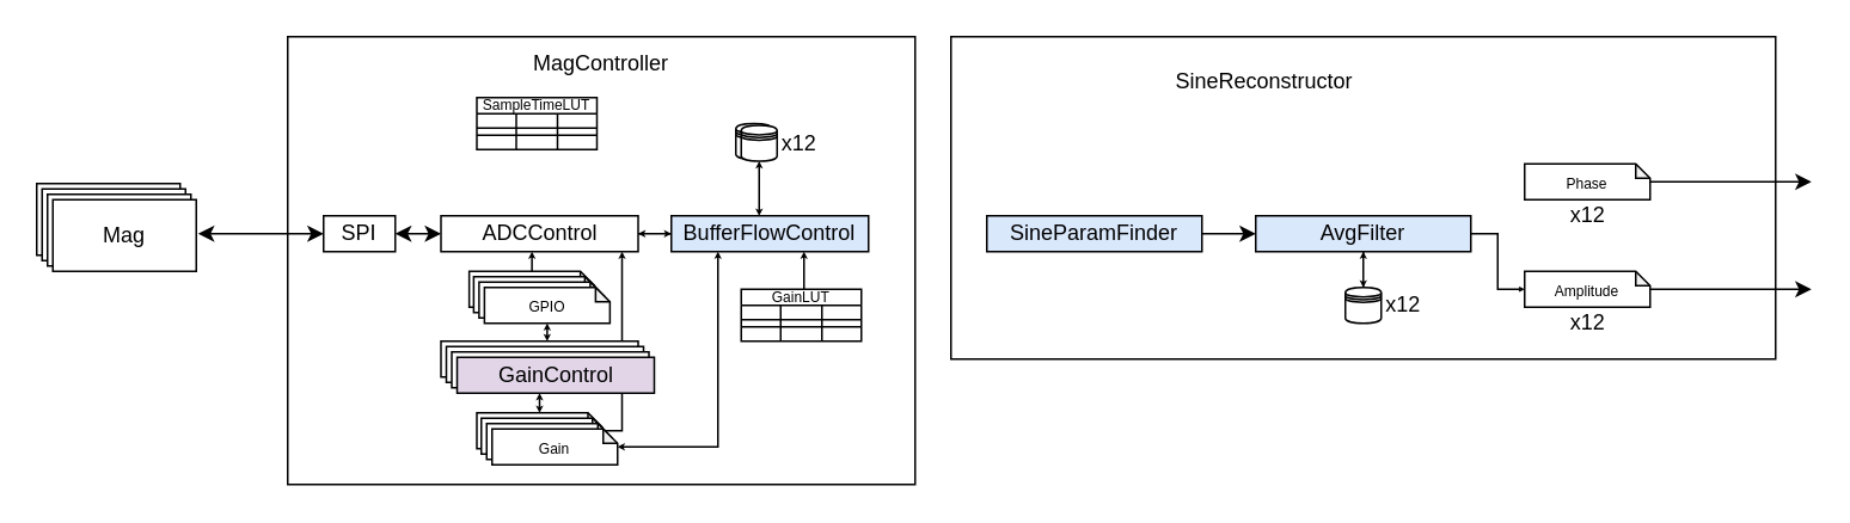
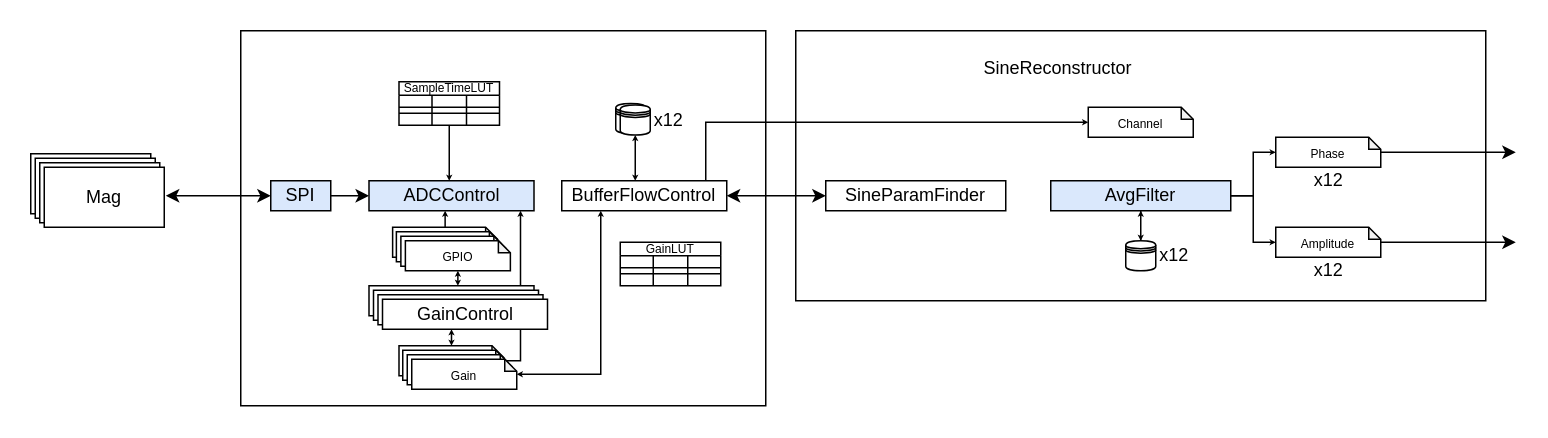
  <mxCell id="0" />
  <mxCell id="1" parent="0" />
  <mxCell id="2" value="" style="rounded=0;whiteSpace=wrap;html=1;fontSize=12;" parent="1" vertex="1"><mxGeometry x="530" y="20" width="460" height="180" as="geometry" /></mxCell>
  <mxCell id="3" value="&lt;div&gt;Mag&lt;/div&gt;" style="rounded=0;whiteSpace=wrap;html=1;" parent="1" vertex="1"><mxGeometry x="20" y="102" width="80" height="40" as="geometry" /></mxCell>
  <mxCell id="4" value="&lt;div&gt;Mag&lt;/div&gt;" style="rounded=0;whiteSpace=wrap;html=1;" parent="1" vertex="1"><mxGeometry x="23" y="105" width="80" height="40" as="geometry" /></mxCell>
  <mxCell id="5" value="&lt;div&gt;Mag&lt;/div&gt;" style="rounded=0;whiteSpace=wrap;html=1;" parent="1" vertex="1"><mxGeometry x="26" y="108" width="80" height="40" as="geometry" /></mxCell>
  <mxCell id="6" value="&lt;div&gt;Mag&lt;/div&gt;" style="rounded=0;whiteSpace=wrap;html=1;" parent="1" vertex="1"><mxGeometry x="29" y="111" width="80" height="40" as="geometry" /></mxCell>
  <mxCell id="7" value="" style="rounded=0;whiteSpace=wrap;html=1;" parent="1" vertex="1"><mxGeometry x="160" y="20" width="350" height="250" as="geometry" /></mxCell>
- <mxCell id="8" value="MagController" style="text;html=1;strokeColor=none;fillColor=none;align=center;verticalAlign=middle;whiteSpace=wrap;rounded=0;" parent="1" vertex="1"><mxGeometry x="295" y="20" width="80" height="30" as="geometry" /></mxCell>
  <mxCell id="9" style="edgeStyle=orthogonalEdgeStyle;rounded=0;orthogonalLoop=1;jettySize=auto;html=1;fontSize=8;startArrow=classic;startFill=1;entryX=0.5;entryY=1;entryDx=0;entryDy=0;entryPerimeter=0;endSize=1;startSize=1;" parent="1" source="76" target="18" edge="1"><mxGeometry relative="1" as="geometry"><Array as="points"><mxPoint x="305" y="190" /><mxPoint x="305" y="190" /></Array></mxGeometry></mxCell>
- <mxCell id="10" style="edgeStyle=orthogonalEdgeStyle;rounded=0;orthogonalLoop=1;jettySize=auto;html=1;startArrow=classic;startFill=1;" parent="1" source="13" target="80" edge="1"><mxGeometry relative="1" as="geometry" /></mxCell>
- <mxCell id="11" style="edgeStyle=orthogonalEdgeStyle;rounded=0;orthogonalLoop=1;jettySize=auto;html=1;fontSize=8;startArrow=classic;startFill=1;startSize=1;endSize=1;" parent="1" source="13" target="32" edge="1"><mxGeometry relative="1" as="geometry" /></mxCell>
- <mxCell id="13" value="ADCControl" style="rounded=0;whiteSpace=wrap;html=1;" parent="1" vertex="1"><mxGeometry x="245.5" y="120" width="110" height="20" as="geometry" /></mxCell>
+ <mxCell id="10" style="edgeStyle=orthogonalEdgeStyle;rounded=0;orthogonalLoop=1;jettySize=auto;html=1;startArrow=classic;startFill=1;endArrow=none;" parent="1" source="13" target="80" edge="1"><mxGeometry relative="1" as="geometry" /></mxCell>
+ <mxCell id="12" style="edgeStyle=orthogonalEdgeStyle;rounded=0;orthogonalLoop=1;jettySize=auto;html=1;fontSize=8;startArrow=classic;startFill=1;endArrow=none;endFill=0;startSize=1;endSize=1;" parent="1" source="13" target="46" edge="1"><mxGeometry relative="1" as="geometry"><Array as="points"><mxPoint x="299" y="110" /><mxPoint x="299" y="110" /></Array></mxGeometry></mxCell>
+ <mxCell id="13" value="ADCControl" style="rounded=0;whiteSpace=wrap;html=1;fillColor=#dae8fc;" parent="1" vertex="1"><mxGeometry x="245.5" y="120" width="110" height="20" as="geometry" /></mxCell>
  <mxCell id="14" style="edgeStyle=orthogonalEdgeStyle;rounded=0;orthogonalLoop=1;jettySize=auto;html=1;fontSize=8;startArrow=none;startFill=0;endSize=1;" parent="1" source="15" target="13" edge="1"><mxGeometry relative="1" as="geometry"><Array as="points"><mxPoint x="301" y="140" /><mxPoint x="301" y="140" /></Array></mxGeometry></mxCell>
  <mxCell id="15" value="&lt;font style=&quot;font-size: 8px&quot;&gt;Mag_GPIO&lt;/font&gt;" style="shape=note;whiteSpace=wrap;html=1;backgroundOutline=1;darkOpacity=0.05;size=8;" parent="1" vertex="1"><mxGeometry x="261.25" y="151" width="70" height="20" as="geometry" /></mxCell>
  <mxCell id="16" value="&lt;font style=&quot;font-size: 8px&quot;&gt;Mag_GPIO&lt;/font&gt;" style="shape=note;whiteSpace=wrap;html=1;backgroundOutline=1;darkOpacity=0.05;size=8;" parent="1" vertex="1"><mxGeometry x="263.75" y="154" width="70" height="20" as="geometry" /></mxCell>
  <mxCell id="17" value="&lt;font style=&quot;font-size: 8px&quot;&gt;Mag_GPIO&lt;/font&gt;" style="shape=note;whiteSpace=wrap;html=1;backgroundOutline=1;darkOpacity=0.05;size=8;" parent="1" vertex="1"><mxGeometry x="266.75" y="157" width="70" height="20" as="geometry" /></mxCell>
  <mxCell id="18" value="&lt;font style=&quot;font-size: 8px&quot;&gt;GPIO&lt;/font&gt;" style="shape=note;whiteSpace=wrap;html=1;backgroundOutline=1;darkOpacity=0.05;size=8;" parent="1" vertex="1"><mxGeometry x="269.75" y="160" width="70" height="20" as="geometry" /></mxCell>
  <mxCell id="19" style="edgeStyle=orthogonalEdgeStyle;rounded=0;orthogonalLoop=1;jettySize=auto;html=1;fontSize=8;startArrow=classic;startFill=1;endSize=1;startSize=1;" parent="1" source="21" target="79" edge="1"><mxGeometry relative="1" as="geometry"><Array as="points"><mxPoint x="301" y="230" /><mxPoint x="301" y="230" /></Array></mxGeometry></mxCell>
  <mxCell id="20" style="edgeStyle=orthogonalEdgeStyle;rounded=0;orthogonalLoop=1;jettySize=auto;html=1;endSize=1;" edge="1" parent="1"><mxGeometry relative="1" as="geometry"><mxPoint x="332" y="240" as="sourcePoint" /><mxPoint x="346.5" y="140" as="targetPoint" /><Array as="points"><mxPoint x="346.5" y="240" /></Array></mxGeometry></mxCell>
  <mxCell id="21" value="Gain" style="shape=note;whiteSpace=wrap;html=1;backgroundOutline=1;darkOpacity=0.05;size=8;" parent="1" vertex="1"><mxGeometry x="265.5" y="230" width="70" height="20" as="geometry" /></mxCell>
  <mxCell id="22" value="Gain" style="shape=note;whiteSpace=wrap;html=1;backgroundOutline=1;darkOpacity=0.05;size=8;" parent="1" vertex="1"><mxGeometry x="268" y="233" width="70" height="20" as="geometry" /></mxCell>
  <mxCell id="23" value="Gain" style="shape=note;whiteSpace=wrap;html=1;backgroundOutline=1;darkOpacity=0.05;size=8;" parent="1" vertex="1"><mxGeometry x="271" y="236" width="70" height="20" as="geometry" /></mxCell>
  <mxCell id="24" value="&lt;font style=&quot;font-size: 8px&quot;&gt;Gain&lt;/font&gt;" style="shape=note;whiteSpace=wrap;html=1;backgroundOutline=1;darkOpacity=0.05;size=8;" parent="1" vertex="1"><mxGeometry x="274" y="239" width="70" height="20" as="geometry" /></mxCell>
  <mxCell id="25" value="" style="shape=datastore;whiteSpace=wrap;html=1;fontSize=8;" parent="1" vertex="1"><mxGeometry x="410" y="68.5" width="20" height="20" as="geometry" /></mxCell>
  <mxCell id="26" value="" style="shape=datastore;whiteSpace=wrap;html=1;fontSize=8;" parent="1" vertex="1"><mxGeometry x="413" y="69.5" width="20" height="20" as="geometry" /></mxCell>
  <mxCell id="27" style="edgeStyle=orthogonalEdgeStyle;rounded=0;orthogonalLoop=1;jettySize=auto;html=1;fontSize=8;startArrow=classic;startFill=1;startSize=1;endSize=1;" parent="1" source="32" target="26" edge="1"><mxGeometry relative="1" as="geometry"><mxPoint x="423" y="108.5" as="targetPoint" /><Array as="points"><mxPoint x="423" y="110" /><mxPoint x="423" y="110" /></Array></mxGeometry></mxCell>
  <mxCell id="28" style="edgeStyle=orthogonalEdgeStyle;rounded=0;orthogonalLoop=1;jettySize=auto;html=1;fontSize=8;startArrow=classic;startFill=1;startSize=1;endSize=1;" parent="1" source="32" target="24" edge="1"><mxGeometry relative="1" as="geometry"><Array as="points"><mxPoint x="400" y="249" /></Array></mxGeometry></mxCell>
- <mxCell id="29" style="edgeStyle=orthogonalEdgeStyle;rounded=0;orthogonalLoop=1;jettySize=auto;html=1;fontSize=8;startArrow=classic;startFill=1;startSize=1;endSize=1;endArrow=none;endFill=0;" parent="1" source="32" target="33" edge="1"><mxGeometry relative="1" as="geometry"><mxPoint x="445.3" y="161.832" as="targetPoint" /><Array as="points"><mxPoint x="448" y="150" /><mxPoint x="448" y="150" /></Array></mxGeometry></mxCell>
- <mxCell id="32" value="BufferFlowControl" style="rounded=0;whiteSpace=wrap;html=1;fillColor=#dae8fc;" parent="1" vertex="1"><mxGeometry x="374" y="120" width="110" height="20" as="geometry" /></mxCell>
+ <mxCell id="30" style="edgeStyle=orthogonalEdgeStyle;rounded=0;orthogonalLoop=1;jettySize=auto;html=1;fontSize=8;startArrow=classic;startFill=1;endArrow=classic;endFill=1;startSize=6;endSize=6;" parent="1" source="32" target="60" edge="1"><mxGeometry relative="1" as="geometry" /></mxCell>
+ <mxCell id="31" style="edgeStyle=orthogonalEdgeStyle;rounded=0;orthogonalLoop=1;jettySize=auto;html=1;fontSize=12;startArrow=none;startFill=0;endArrow=classic;endFill=1;startSize=5;endSize=1;" parent="1" source="32" target="62" edge="1"><mxGeometry relative="1" as="geometry"><Array as="points"><mxPoint x="470" y="81" /></Array></mxGeometry></mxCell>
+ <mxCell id="32" value="BufferFlowControl" style="rounded=0;whiteSpace=wrap;html=1;" parent="1" vertex="1"><mxGeometry x="374" y="120" width="110" height="20" as="geometry" /></mxCell>
  <mxCell id="33" value="GainLUT" style="shape=table;startSize=9;container=1;collapsible=0;childLayout=tableLayout;fontStyle=0;align=center;fontSize=8;" parent="1" vertex="1"><mxGeometry x="413" y="161" width="67" height="29" as="geometry" /></mxCell>
  <mxCell id="34" value="" style="shape=tableRow;horizontal=0;startSize=0;swimlaneHead=0;swimlaneBody=0;top=0;left=0;bottom=0;right=0;collapsible=0;dropTarget=0;fillColor=none;points=[[0,0.5],[1,0.5]];portConstraint=eastwest;fontSize=8;" parent="33" vertex="1"><mxGeometry y="9" width="67" height="8" as="geometry" /></mxCell>
  <mxCell id="35" value="" style="shape=partialRectangle;html=1;whiteSpace=wrap;connectable=0;fillColor=none;top=0;left=0;bottom=0;right=0;overflow=hidden;fontSize=8;" parent="34" vertex="1"><mxGeometry width="22" height="8" as="geometry"><mxRectangle width="22" height="8" as="alternateBounds" /></mxGeometry></mxCell>
  <mxCell id="36" value="" style="shape=partialRectangle;html=1;whiteSpace=wrap;connectable=0;fillColor=none;top=0;left=0;bottom=0;right=0;overflow=hidden;fontSize=8;" parent="34" vertex="1"><mxGeometry x="22" width="23" height="8" as="geometry"><mxRectangle width="23" height="8" as="alternateBounds" /></mxGeometry></mxCell>
  <mxCell id="37" value="" style="shape=partialRectangle;html=1;whiteSpace=wrap;connectable=0;fillColor=none;top=0;left=0;bottom=0;right=0;overflow=hidden;fontSize=8;" parent="34" vertex="1"><mxGeometry x="45" width="22" height="8" as="geometry"><mxRectangle width="22" height="8" as="alternateBounds" /></mxGeometry></mxCell>
  <mxCell id="38" value="" style="shape=tableRow;horizontal=0;startSize=0;swimlaneHead=0;swimlaneBody=0;top=0;left=0;bottom=0;right=0;collapsible=0;dropTarget=0;fillColor=none;points=[[0,0.5],[1,0.5]];portConstraint=eastwest;fontSize=8;" parent="33" vertex="1"><mxGeometry y="17" width="67" height="4" as="geometry" /></mxCell>
  <mxCell id="39" value="" style="shape=partialRectangle;html=1;whiteSpace=wrap;connectable=0;fillColor=none;top=0;left=0;bottom=0;right=0;overflow=hidden;fontSize=8;" parent="38" vertex="1"><mxGeometry width="22" height="4" as="geometry"><mxRectangle width="22" height="4" as="alternateBounds" /></mxGeometry></mxCell>
  <mxCell id="40" value="" style="shape=partialRectangle;html=1;whiteSpace=wrap;connectable=0;fillColor=none;top=0;left=0;bottom=0;right=0;overflow=hidden;fontSize=8;" parent="38" vertex="1"><mxGeometry x="22" width="23" height="4" as="geometry"><mxRectangle width="23" height="4" as="alternateBounds" /></mxGeometry></mxCell>
  <mxCell id="41" value="" style="shape=partialRectangle;html=1;whiteSpace=wrap;connectable=0;fillColor=none;top=0;left=0;bottom=0;right=0;overflow=hidden;fontSize=8;" parent="38" vertex="1"><mxGeometry x="45" width="22" height="4" as="geometry"><mxRectangle width="22" height="4" as="alternateBounds" /></mxGeometry></mxCell>
  <mxCell id="42" value="" style="shape=tableRow;horizontal=0;startSize=0;swimlaneHead=0;swimlaneBody=0;top=0;left=0;bottom=0;right=0;collapsible=0;dropTarget=0;fillColor=none;points=[[0,0.5],[1,0.5]];portConstraint=eastwest;fontSize=8;" parent="33" vertex="1"><mxGeometry y="21" width="67" height="8" as="geometry" /></mxCell>
  <mxCell id="43" value="" style="shape=partialRectangle;html=1;whiteSpace=wrap;connectable=0;fillColor=none;top=0;left=0;bottom=0;right=0;overflow=hidden;fontSize=8;" parent="42" vertex="1"><mxGeometry width="22" height="8" as="geometry"><mxRectangle width="22" height="8" as="alternateBounds" /></mxGeometry></mxCell>
  <mxCell id="44" value="" style="shape=partialRectangle;html=1;whiteSpace=wrap;connectable=0;fillColor=none;top=0;left=0;bottom=0;right=0;overflow=hidden;fontSize=8;" parent="42" vertex="1"><mxGeometry x="22" width="23" height="8" as="geometry"><mxRectangle width="23" height="8" as="alternateBounds" /></mxGeometry></mxCell>
  <mxCell id="45" value="" style="shape=partialRectangle;html=1;whiteSpace=wrap;connectable=0;fillColor=none;top=0;left=0;bottom=0;right=0;overflow=hidden;fontSize=8;" parent="42" vertex="1"><mxGeometry x="45" width="22" height="8" as="geometry"><mxRectangle width="22" height="8" as="alternateBounds" /></mxGeometry></mxCell>
  <mxCell id="46" value="SampleTimeLUT" style="shape=table;startSize=9;container=1;collapsible=0;childLayout=tableLayout;fontStyle=0;align=center;fontSize=8;" parent="1" vertex="1"><mxGeometry x="265.5" y="54" width="67" height="29" as="geometry" /></mxCell>
  <mxCell id="47" value="" style="shape=tableRow;horizontal=0;startSize=0;swimlaneHead=0;swimlaneBody=0;top=0;left=0;bottom=0;right=0;collapsible=0;dropTarget=0;fillColor=none;points=[[0,0.5],[1,0.5]];portConstraint=eastwest;fontSize=8;" parent="46" vertex="1"><mxGeometry y="9" width="67" height="8" as="geometry" /></mxCell>
  <mxCell id="48" value="" style="shape=partialRectangle;html=1;whiteSpace=wrap;connectable=0;fillColor=none;top=0;left=0;bottom=0;right=0;overflow=hidden;fontSize=8;" parent="47" vertex="1"><mxGeometry width="22" height="8" as="geometry"><mxRectangle width="22" height="8" as="alternateBounds" /></mxGeometry></mxCell>
  <mxCell id="49" value="" style="shape=partialRectangle;html=1;whiteSpace=wrap;connectable=0;fillColor=none;top=0;left=0;bottom=0;right=0;overflow=hidden;fontSize=8;" parent="47" vertex="1"><mxGeometry x="22" width="23" height="8" as="geometry"><mxRectangle width="23" height="8" as="alternateBounds" /></mxGeometry></mxCell>
  <mxCell id="50" value="" style="shape=partialRectangle;html=1;whiteSpace=wrap;connectable=0;fillColor=none;top=0;left=0;bottom=0;right=0;overflow=hidden;fontSize=8;" parent="47" vertex="1"><mxGeometry x="45" width="22" height="8" as="geometry"><mxRectangle width="22" height="8" as="alternateBounds" /></mxGeometry></mxCell>
  <mxCell id="51" value="" style="shape=tableRow;horizontal=0;startSize=0;swimlaneHead=0;swimlaneBody=0;top=0;left=0;bottom=0;right=0;collapsible=0;dropTarget=0;fillColor=none;points=[[0,0.5],[1,0.5]];portConstraint=eastwest;fontSize=8;" parent="46" vertex="1"><mxGeometry y="17" width="67" height="4" as="geometry" /></mxCell>
  <mxCell id="52" value="" style="shape=partialRectangle;html=1;whiteSpace=wrap;connectable=0;fillColor=none;top=0;left=0;bottom=0;right=0;overflow=hidden;fontSize=8;" parent="51" vertex="1"><mxGeometry width="22" height="4" as="geometry"><mxRectangle width="22" height="4" as="alternateBounds" /></mxGeometry></mxCell>
  <mxCell id="53" value="" style="shape=partialRectangle;html=1;whiteSpace=wrap;connectable=0;fillColor=none;top=0;left=0;bottom=0;right=0;overflow=hidden;fontSize=8;" parent="51" vertex="1"><mxGeometry x="22" width="23" height="4" as="geometry"><mxRectangle width="23" height="4" as="alternateBounds" /></mxGeometry></mxCell>
  <mxCell id="54" value="" style="shape=partialRectangle;html=1;whiteSpace=wrap;connectable=0;fillColor=none;top=0;left=0;bottom=0;right=0;overflow=hidden;fontSize=8;" parent="51" vertex="1"><mxGeometry x="45" width="22" height="4" as="geometry"><mxRectangle width="22" height="4" as="alternateBounds" /></mxGeometry></mxCell>
  <mxCell id="55" value="" style="shape=tableRow;horizontal=0;startSize=0;swimlaneHead=0;swimlaneBody=0;top=0;left=0;bottom=0;right=0;collapsible=0;dropTarget=0;fillColor=none;points=[[0,0.5],[1,0.5]];portConstraint=eastwest;fontSize=8;" parent="46" vertex="1"><mxGeometry y="21" width="67" height="8" as="geometry" /></mxCell>
  <mxCell id="56" value="" style="shape=partialRectangle;html=1;whiteSpace=wrap;connectable=0;fillColor=none;top=0;left=0;bottom=0;right=0;overflow=hidden;fontSize=8;" parent="55" vertex="1"><mxGeometry width="22" height="8" as="geometry"><mxRectangle width="22" height="8" as="alternateBounds" /></mxGeometry></mxCell>
  <mxCell id="57" value="" style="shape=partialRectangle;html=1;whiteSpace=wrap;connectable=0;fillColor=none;top=0;left=0;bottom=0;right=0;overflow=hidden;fontSize=8;" parent="55" vertex="1"><mxGeometry x="22" width="23" height="8" as="geometry"><mxRectangle width="23" height="8" as="alternateBounds" /></mxGeometry></mxCell>
  <mxCell id="58" value="" style="shape=partialRectangle;html=1;whiteSpace=wrap;connectable=0;fillColor=none;top=0;left=0;bottom=0;right=0;overflow=hidden;fontSize=8;" parent="55" vertex="1"><mxGeometry x="45" width="22" height="8" as="geometry"><mxRectangle width="22" height="8" as="alternateBounds" /></mxGeometry></mxCell>
- <mxCell id="59" style="edgeStyle=orthogonalEdgeStyle;rounded=0;orthogonalLoop=1;jettySize=auto;html=1;fontSize=12;startArrow=none;startFill=0;endArrow=classic;endFill=1;startSize=6;endSize=6;" parent="1" source="60" target="67" edge="1"><mxGeometry relative="1" as="geometry" /></mxCell>
- <mxCell id="60" value="&lt;font style=&quot;font-size: 12px&quot;&gt;SineParamFinder&lt;/font&gt;" style="rounded=0;whiteSpace=wrap;html=1;fontSize=8;fillColor=#dae8fc;" parent="1" vertex="1"><mxGeometry x="550" y="120" width="120" height="20" as="geometry" /></mxCell>
+ <mxCell id="60" value="&lt;font style=&quot;font-size: 12px&quot;&gt;SineParamFinder&lt;/font&gt;" style="rounded=0;whiteSpace=wrap;html=1;fontSize=8;" parent="1" vertex="1"><mxGeometry x="550" y="120" width="120" height="20" as="geometry" /></mxCell>
  <mxCell id="61" value="SineReconstructor" style="text;html=1;strokeColor=none;fillColor=none;align=center;verticalAlign=middle;whiteSpace=wrap;rounded=0;fontSize=12;" parent="1" vertex="1"><mxGeometry x="650" y="30" width="110" height="30" as="geometry" /></mxCell>
+ <mxCell id="62" value="&lt;font style=&quot;font-size: 8px&quot;&gt;Channel&lt;/font&gt;" style="shape=note;whiteSpace=wrap;html=1;backgroundOutline=1;darkOpacity=0.05;size=8;" parent="1" vertex="1"><mxGeometry x="725" y="71" width="70" height="20" as="geometry" /></mxCell>
  <mxCell id="63" value="x12" style="text;html=1;align=center;verticalAlign=middle;resizable=0;points=[];autosize=1;strokeColor=none;fillColor=none;fontSize=12;" parent="1" vertex="1"><mxGeometry x="430" y="69.5" width="30" height="20" as="geometry" /></mxCell>
  <mxCell id="64" style="edgeStyle=orthogonalEdgeStyle;rounded=0;orthogonalLoop=1;jettySize=auto;html=1;entryX=0.5;entryY=0;entryDx=0;entryDy=0;fontSize=12;startArrow=classic;startFill=1;endArrow=classic;endFill=1;startSize=1;endSize=1;" parent="1" source="67" target="68" edge="1"><mxGeometry relative="1" as="geometry" /></mxCell>
- <mxCell id="66" style="edgeStyle=orthogonalEdgeStyle;rounded=0;orthogonalLoop=1;jettySize=auto;html=1;fontSize=8;startArrow=none;startFill=0;endArrow=open;endFill=1;startSize=1;endSize=1;" parent="1" source="67" target="73" edge="1"><mxGeometry relative="1" as="geometry"><Array as="points"><mxPoint x="835" y="130" /><mxPoint x="835" y="161" /></Array></mxGeometry></mxCell>
+ <mxCell id="65" style="edgeStyle=orthogonalEdgeStyle;rounded=0;orthogonalLoop=1;jettySize=auto;html=1;fontSize=8;startArrow=none;startFill=0;endArrow=classic;endFill=1;startSize=1;endSize=1;" parent="1" source="67" target="71" edge="1"><mxGeometry relative="1" as="geometry"><Array as="points"><mxPoint x="835" y="130" /><mxPoint x="835" y="101" /></Array></mxGeometry></mxCell>
+ <mxCell id="66" style="edgeStyle=orthogonalEdgeStyle;rounded=0;orthogonalLoop=1;jettySize=auto;html=1;fontSize=8;startArrow=none;startFill=0;endArrow=classic;endFill=1;startSize=1;endSize=1;" parent="1" source="67" target="73" edge="1"><mxGeometry relative="1" as="geometry"><Array as="points"><mxPoint x="835" y="130" /><mxPoint x="835" y="161" /></Array></mxGeometry></mxCell>
  <mxCell id="67" value="&lt;font style=&quot;font-size: 12px&quot;&gt;AvgFilter&lt;/font&gt;" style="rounded=0;whiteSpace=wrap;html=1;fontSize=8;fillColor=#dae8fc;" parent="1" vertex="1"><mxGeometry x="700" y="120" width="120" height="20" as="geometry" /></mxCell>
  <mxCell id="68" value="" style="shape=datastore;whiteSpace=wrap;html=1;fontSize=8;" parent="1" vertex="1"><mxGeometry x="750" y="160" width="20" height="20" as="geometry" /></mxCell>
  <mxCell id="69" value="x12" style="text;html=1;align=center;verticalAlign=middle;resizable=0;points=[];autosize=1;strokeColor=none;fillColor=none;fontSize=12;" parent="1" vertex="1"><mxGeometry x="767" y="160" width="30" height="20" as="geometry" /></mxCell>
  <mxCell id="70" style="edgeStyle=orthogonalEdgeStyle;rounded=0;orthogonalLoop=1;jettySize=auto;html=1;fontSize=8;startArrow=none;startFill=0;endArrow=classic;endFill=1;startSize=1;endSize=6;" parent="1" source="71" edge="1"><mxGeometry relative="1" as="geometry"><mxPoint x="1010" y="101" as="targetPoint" /></mxGeometry></mxCell>
  <mxCell id="71" value="&lt;font style=&quot;font-size: 8px&quot;&gt;Phase&lt;/font&gt;" style="shape=note;whiteSpace=wrap;html=1;backgroundOutline=1;darkOpacity=0.05;size=8;" parent="1" vertex="1"><mxGeometry x="850" y="91" width="70" height="20" as="geometry" /></mxCell>
  <mxCell id="72" style="edgeStyle=orthogonalEdgeStyle;rounded=0;orthogonalLoop=1;jettySize=auto;html=1;fontSize=8;startArrow=none;startFill=0;endArrow=classic;endFill=1;startSize=1;endSize=6;" parent="1" source="73" edge="1"><mxGeometry relative="1" as="geometry"><mxPoint x="1010" y="161" as="targetPoint" /></mxGeometry></mxCell>
  <mxCell id="73" value="&lt;font style=&quot;font-size: 8px&quot;&gt;Amplitude&lt;/font&gt;" style="shape=note;whiteSpace=wrap;html=1;backgroundOutline=1;darkOpacity=0.05;size=8;" parent="1" vertex="1"><mxGeometry x="850" y="151" width="70" height="20" as="geometry" /></mxCell>
  <mxCell id="74" value="x12" style="text;html=1;align=center;verticalAlign=middle;resizable=0;points=[];autosize=1;strokeColor=none;fillColor=none;fontSize=12;" parent="1" vertex="1"><mxGeometry x="870" y="110" width="30" height="20" as="geometry" /></mxCell>
  <mxCell id="75" value="x12" style="text;html=1;align=center;verticalAlign=middle;resizable=0;points=[];autosize=1;strokeColor=none;fillColor=none;fontSize=12;" parent="1" vertex="1"><mxGeometry x="870" y="170" width="30" height="20" as="geometry" /></mxCell>
  <mxCell id="76" value="GainChange_FSM" style="rounded=0;whiteSpace=wrap;html=1;" parent="1" vertex="1"><mxGeometry x="245.5" y="190" width="110" height="20" as="geometry" /></mxCell>
  <mxCell id="77" value="GainChange_FSM" style="rounded=0;whiteSpace=wrap;html=1;" parent="1" vertex="1"><mxGeometry x="248.5" y="193" width="110" height="20" as="geometry" /></mxCell>
  <mxCell id="78" value="GainChange_FSM" style="rounded=0;whiteSpace=wrap;html=1;" parent="1" vertex="1"><mxGeometry x="251.5" y="196" width="110" height="20" as="geometry" /></mxCell>
- <mxCell id="79" value="GainControl" style="rounded=0;whiteSpace=wrap;html=1;fillColor=#e1d5e7;" parent="1" vertex="1"><mxGeometry x="254.5" y="199" width="110" height="20" as="geometry" /></mxCell>
- <mxCell id="80" value="SPI" style="rounded=0;whiteSpace=wrap;html=1;" parent="1" vertex="1"><mxGeometry x="180" y="120" width="40" height="20" as="geometry" /></mxCell>
+ <mxCell id="79" value="GainControl" style="rounded=0;whiteSpace=wrap;html=1;" parent="1" vertex="1"><mxGeometry x="254.5" y="199" width="110" height="20" as="geometry" /></mxCell>
+ <mxCell id="80" value="SPI" style="rounded=0;whiteSpace=wrap;html=1;fillColor=#dae8fc;" parent="1" vertex="1"><mxGeometry x="180" y="120" width="40" height="20" as="geometry" /></mxCell>
  <mxCell id="81" style="edgeStyle=orthogonalEdgeStyle;rounded=0;orthogonalLoop=1;jettySize=auto;html=1;fontSize=8;startArrow=classic;startFill=1;endSize=6;startSize=6;exitX=1.013;exitY=0.475;exitDx=0;exitDy=0;exitPerimeter=0;" parent="1" source="6" target="80" edge="1"><mxGeometry relative="1" as="geometry"><mxPoint x="140" y="180" as="sourcePoint" /><Array as="points" /></mxGeometry></mxCell>
